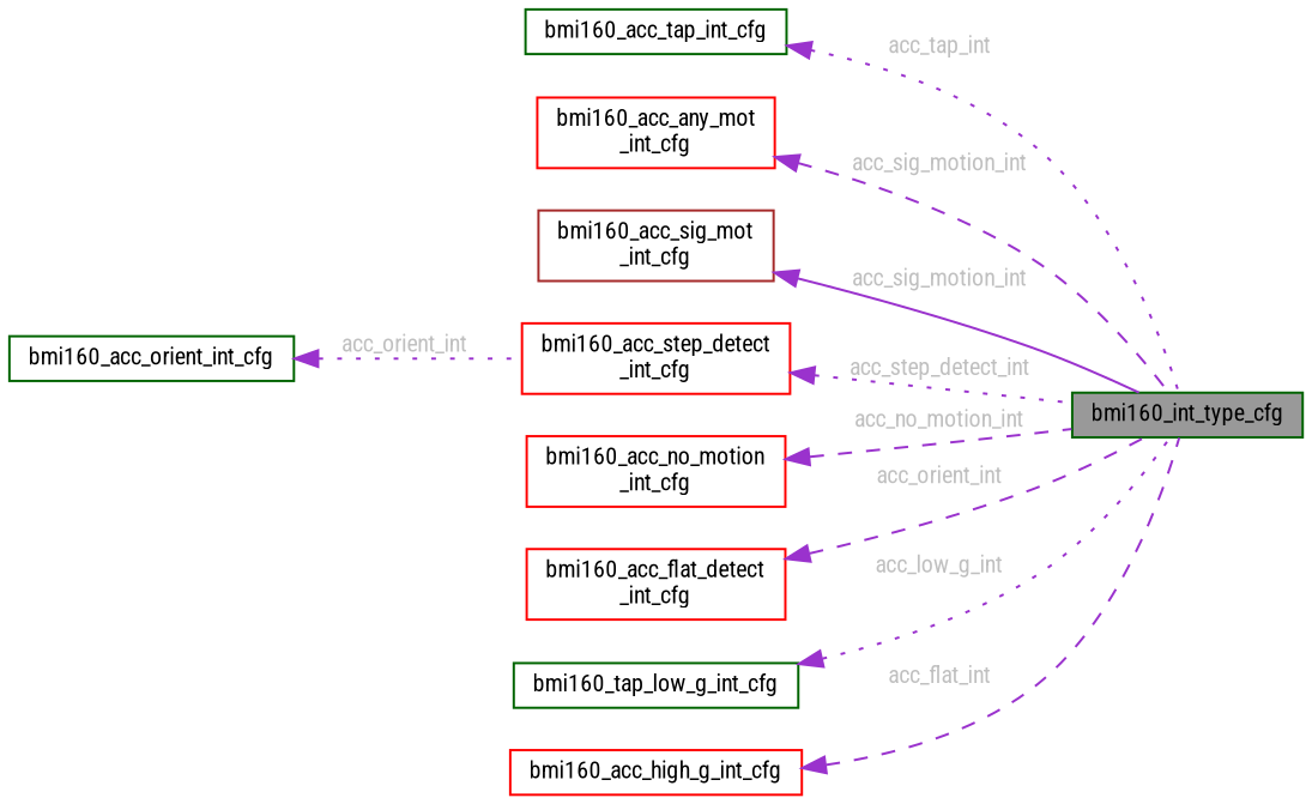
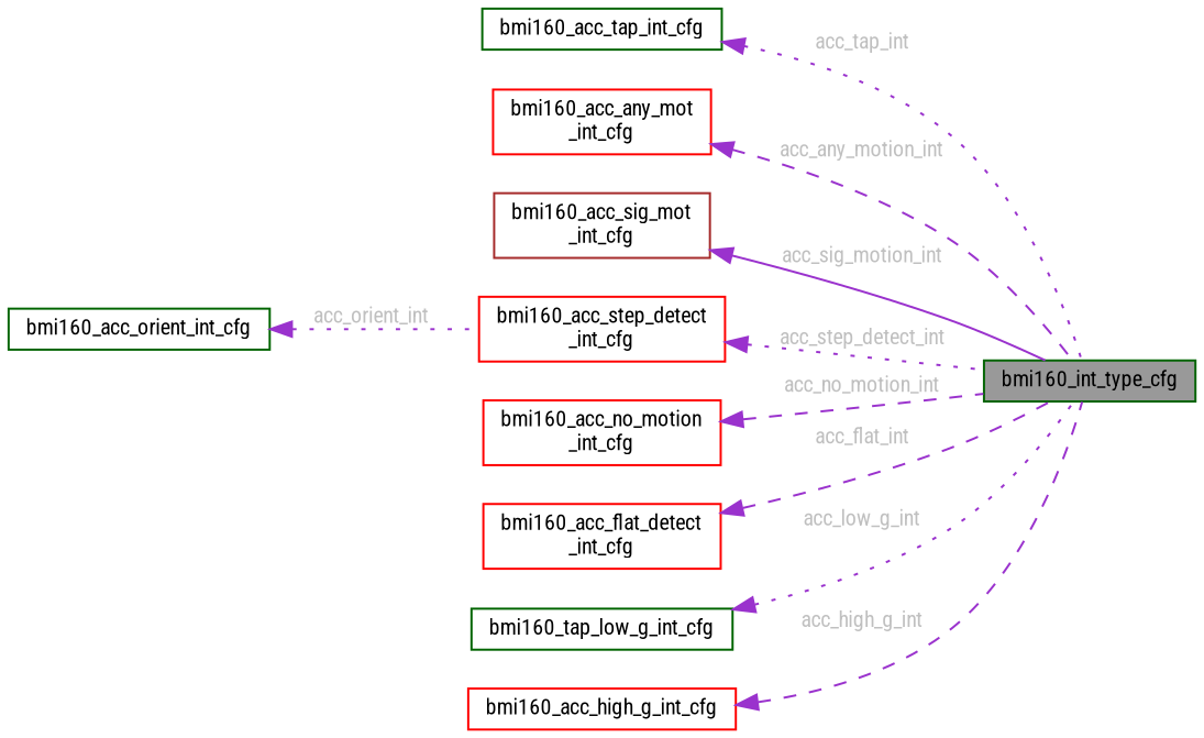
  digraph {
    fontname="Roboto Condensed"
    rankdir=LR
    node [color=red fillcolor=white fontname="Roboto Condensed" fontsize=10 shape=box style=filled]
    edge [color=darkorchid3 dir=back fontcolor=grey fontname="Roboto Condensed" fontsize=10 labelfontname=Helvetica labelfontsize=10 style=dotted]
    n1 [color=darkgreen fillcolor=grey60 fontcolor=black height=0.2 label=bmi160_int_type_cfg width=0.4]
    n2 [color=darkgreen height=0.2 label=bmi160_acc_tap_int_cfg width=0.4]
    n3 [height=0.2 label="bmi160_acc_any_mot\l_int_cfg" width=0.4]
    n4 [color=brown height=0.2 label="bmi160_acc_sig_mot\l_int_cfg" width=0.4]
    n5 [height=0.2 label="bmi160_acc_step_detect\l_int_cfg" width=0.4]
    n6 [height=0.2 label="bmi160_acc_no_motion\l_int_cfg" width=0.4]
    n7 [color=darkgreen height=0.2 label=bmi160_acc_orient_int_cfg width=0.4]
    n8 [height=0.2 label="bmi160_acc_flat_detect\l_int_cfg" width=0.4]
    n9 [color=darkgreen height=0.2 label=bmi160_tap_low_g_int_cfg width=0.4]
    n10 [height=0.2 label=bmi160_acc_high_g_int_cfg width=0.4]
    n2 -> n1 [label=" acc_tap_int"]
-   n3 -> n1 [label=" acc_sig_motion_int" style=dashed]
+   n3 -> n1 [label=" acc_any_motion_int" style=dashed]
    n4 -> n1 [label=" acc_sig_motion_int" style=solid]
    n5 -> n1 [label=" acc_step_detect_int"]
    n6 -> n1 [label=" acc_no_motion_int" style=dashed]
    n7 -> n5 [label=" acc_orient_int"]
-   n8 -> n1 [label=" acc_orient_int" style=dashed]
+   n8 -> n1 [label=" acc_flat_int" style=dashed]
    n9 -> n1 [label=" acc_low_g_int"]
-   n10 -> n1 [label=" acc_flat_int" style=dashed]
+   n10 -> n1 [label=" acc_high_g_int" style=dashed]
  }
